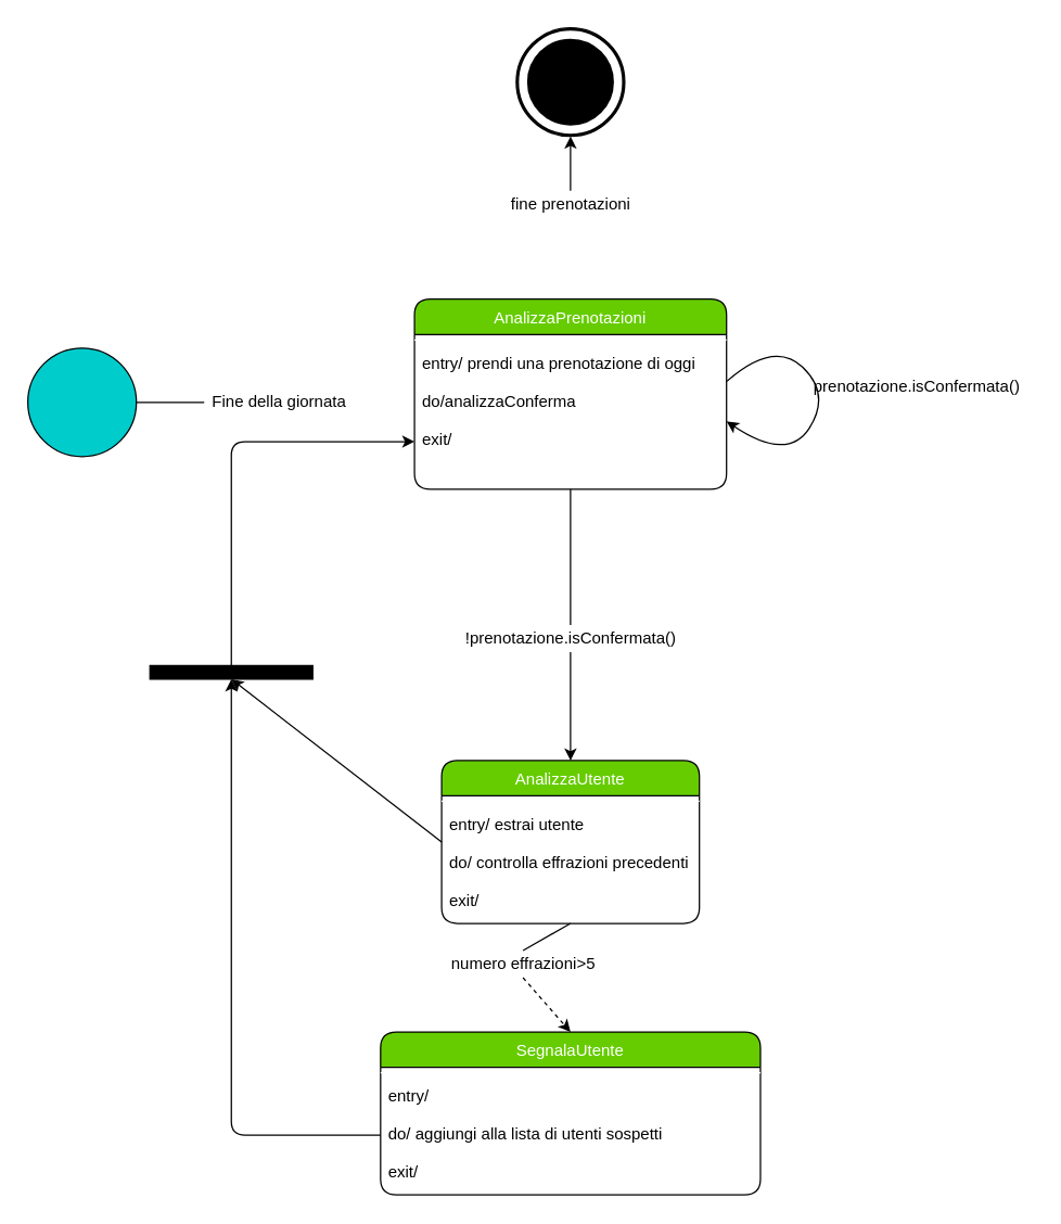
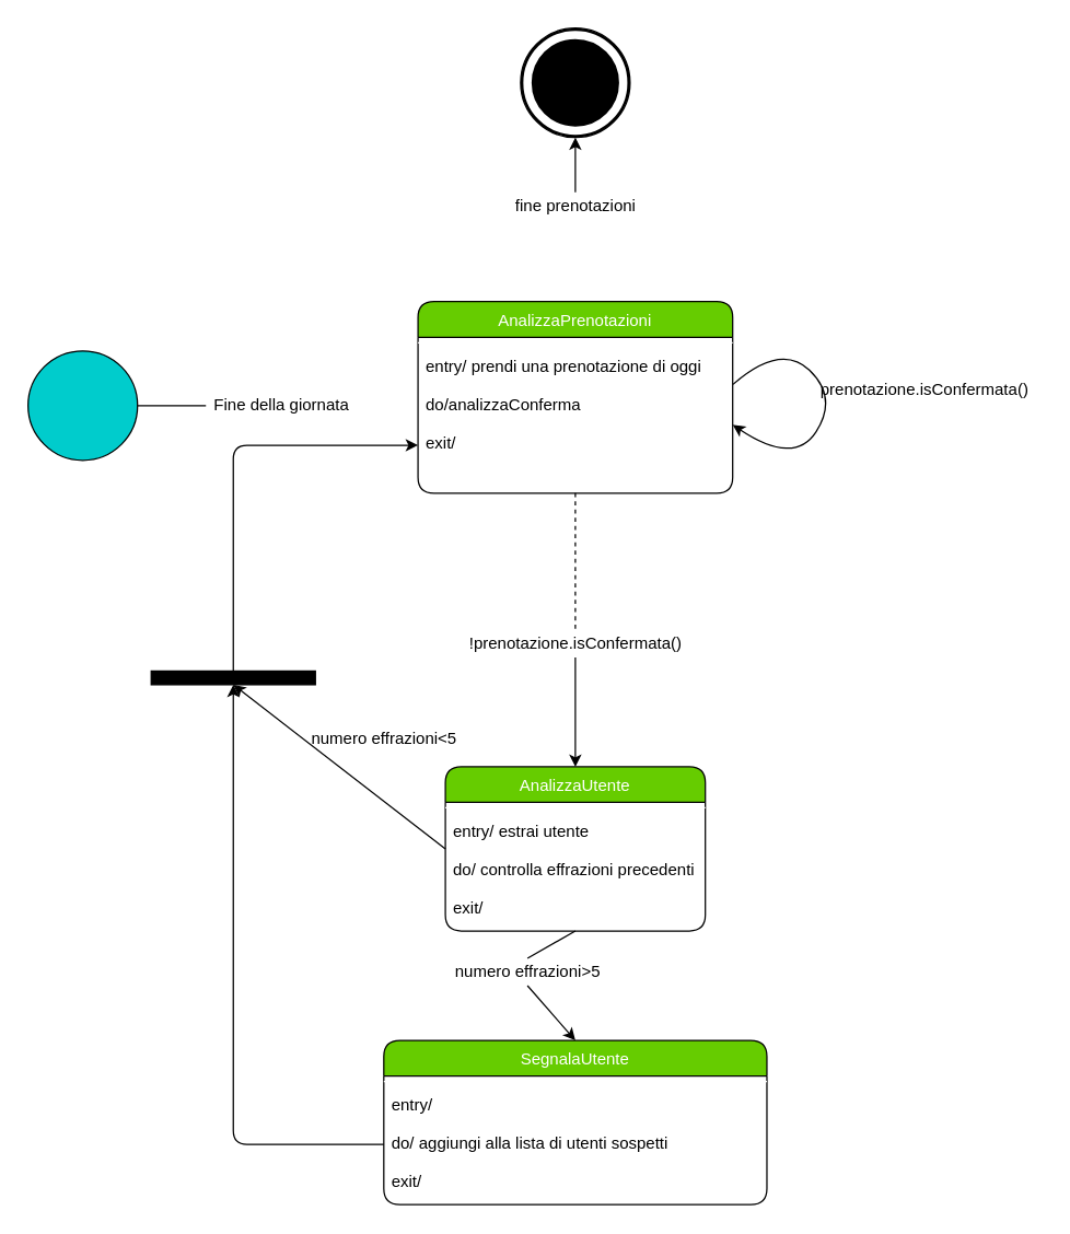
  <mxCell id="0" />
  <mxCell id="1" parent="0" />
  <mxCell id="2" value="" style="ellipse;whiteSpace=wrap;html=1;aspect=fixed;fillColor=#00CCCC;" parent="1" vertex="1"><mxGeometry x="20" y="256" width="80" height="80" as="geometry" /></mxCell>
  <mxCell id="3" value="AnalizzaPrenotazioni" style="swimlane;fontStyle=0;align=center;verticalAlign=top;childLayout=stackLayout;horizontal=1;startSize=26;horizontalStack=0;resizeParent=1;resizeLast=0;collapsible=1;marginBottom=0;rounded=1;shadow=0;strokeWidth=1;fontColor=#ffffff;swimlaneFillColor=none;fillColor=#66CC00;" parent="1" vertex="1"><mxGeometry x="305" y="220" width="230" height="140" as="geometry"><mxRectangle x="230" y="140" width="160" height="26" as="alternateBounds" /></mxGeometry></mxCell>
  <mxCell id="4" value="" style="line;html=1;strokeWidth=1;align=left;verticalAlign=middle;spacingTop=-1;spacingLeft=3;spacingRight=3;rotatable=0;labelPosition=right;points=[];portConstraint=eastwest;strokeColor=#FFFFFF;" parent="3" vertex="1"><mxGeometry y="26" width="230" height="8" as="geometry" /></mxCell>
  <mxCell id="5" value="entry/ prendi una prenotazione di oggi" style="text;align=left;verticalAlign=top;spacingLeft=4;spacingRight=4;overflow=hidden;rotatable=0;points=[[0,0.5],[1,0.5]];portConstraint=eastwest;" parent="3" vertex="1"><mxGeometry y="34" width="230" height="28" as="geometry" /></mxCell>
  <mxCell id="6" value="do/analizzaConferma" style="text;align=left;verticalAlign=top;spacingLeft=4;spacingRight=4;overflow=hidden;rotatable=0;points=[[0,0.5],[1,0.5]];portConstraint=eastwest;" parent="3" vertex="1"><mxGeometry y="62" width="230" height="28" as="geometry" /></mxCell>
  <mxCell id="7" value="exit/" style="text;align=left;verticalAlign=top;spacingLeft=4;spacingRight=4;overflow=hidden;rotatable=0;points=[[0,0.5],[1,0.5]];portConstraint=eastwest;" parent="3" vertex="1"><mxGeometry y="90" width="230" height="28" as="geometry" /></mxCell>
  <mxCell id="8" value="" style="endArrow=classic;html=1;exitX=0.5;exitY=1;exitDx=0;exitDy=0;entryX=0.5;entryY=0;entryDx=0;entryDy=0;startArrow=none;" parent="1" source="21" target="9" edge="1"><mxGeometry width="50" height="50" relative="1" as="geometry"><mxPoint x="440" y="460" as="sourcePoint" /><mxPoint x="550" y="550" as="targetPoint" /></mxGeometry></mxCell>
  <mxCell id="9" value="AnalizzaUtente" style="swimlane;fontStyle=0;align=center;verticalAlign=top;childLayout=stackLayout;horizontal=1;startSize=26;horizontalStack=0;resizeParent=1;resizeLast=0;collapsible=1;marginBottom=0;rounded=1;shadow=0;strokeWidth=1;fontColor=#ffffff;swimlaneFillColor=none;fillColor=#66CC00;" parent="1" vertex="1"><mxGeometry x="325" y="560" width="190" height="120" as="geometry"><mxRectangle x="230" y="140" width="160" height="26" as="alternateBounds" /></mxGeometry></mxCell>
  <mxCell id="10" value="" style="line;html=1;strokeWidth=1;align=left;verticalAlign=middle;spacingTop=-1;spacingLeft=3;spacingRight=3;rotatable=0;labelPosition=right;points=[];portConstraint=eastwest;strokeColor=#FFFFFF;" parent="9" vertex="1"><mxGeometry y="26" width="190" height="8" as="geometry" /></mxCell>
  <mxCell id="11" value="entry/ estrai utente" style="text;align=left;verticalAlign=top;spacingLeft=4;spacingRight=4;overflow=hidden;rotatable=0;points=[[0,0.5],[1,0.5]];portConstraint=eastwest;" parent="9" vertex="1"><mxGeometry y="34" width="190" height="28" as="geometry" /></mxCell>
  <mxCell id="12" value="do/ controlla effrazioni precedenti" style="text;align=left;verticalAlign=top;spacingLeft=4;spacingRight=4;overflow=hidden;rotatable=0;points=[[0,0.5],[1,0.5]];portConstraint=eastwest;" parent="9" vertex="1"><mxGeometry y="62" width="190" height="28" as="geometry" /></mxCell>
  <mxCell id="13" value="exit/" style="text;align=left;verticalAlign=top;spacingLeft=4;spacingRight=4;overflow=hidden;rotatable=0;points=[[0,0.5],[1,0.5]];portConstraint=eastwest;" parent="9" vertex="1"><mxGeometry y="90" width="190" height="28" as="geometry" /></mxCell>
  <mxCell id="14" value="" style="endArrow=classic;html=1;exitX=0.5;exitY=0;exitDx=0;exitDy=0;entryX=0.5;entryY=1;entryDx=0;entryDy=0;startArrow=none;" parent="1" source="32" target="30" edge="1"><mxGeometry width="50" height="50" relative="1" as="geometry"><mxPoint x="400" y="190" as="sourcePoint" /><mxPoint x="400" y="50" as="targetPoint" /></mxGeometry></mxCell>
- <mxCell id="15" value="" style="endArrow=classic;html=1;exitX=0.5;exitY=1;exitDx=0;exitDy=0;entryX=0.5;entryY=0;entryDx=0;entryDy=0;startArrow=none;dashed=1;" parent="1" source="33" target="16" edge="1"><mxGeometry width="50" height="50" relative="1" as="geometry"><mxPoint x="600" y="840" as="sourcePoint" /><mxPoint x="700" y="960" as="targetPoint" /></mxGeometry></mxCell>
+ <mxCell id="15" value="" style="endArrow=classic;html=1;exitX=0.5;exitY=1;exitDx=0;exitDy=0;entryX=0.5;entryY=0;entryDx=0;entryDy=0;startArrow=none;" parent="1" source="33" target="16" edge="1"><mxGeometry width="50" height="50" relative="1" as="geometry"><mxPoint x="600" y="840" as="sourcePoint" /><mxPoint x="700" y="960" as="targetPoint" /></mxGeometry></mxCell>
  <mxCell id="16" value="SegnalaUtente" style="swimlane;fontStyle=0;align=center;verticalAlign=top;childLayout=stackLayout;horizontal=1;startSize=26;horizontalStack=0;resizeParent=1;resizeLast=0;collapsible=1;marginBottom=0;rounded=1;shadow=0;strokeWidth=1;fontColor=#ffffff;swimlaneFillColor=none;fillColor=#66CC00;" parent="1" vertex="1"><mxGeometry x="280" y="760" width="280" height="120" as="geometry"><mxRectangle x="230" y="140" width="160" height="26" as="alternateBounds" /></mxGeometry></mxCell>
  <mxCell id="17" value="" style="line;html=1;strokeWidth=1;align=left;verticalAlign=middle;spacingTop=-1;spacingLeft=3;spacingRight=3;rotatable=0;labelPosition=right;points=[];portConstraint=eastwest;strokeColor=#FFFFFF;" parent="16" vertex="1"><mxGeometry y="26" width="280" height="8" as="geometry" /></mxCell>
  <mxCell id="18" value="entry/" style="text;align=left;verticalAlign=top;spacingLeft=4;spacingRight=4;overflow=hidden;rotatable=0;points=[[0,0.5],[1,0.5]];portConstraint=eastwest;" parent="16" vertex="1"><mxGeometry y="34" width="280" height="28" as="geometry" /></mxCell>
  <mxCell id="19" value="do/ aggiungi alla lista di utenti sospetti" style="text;align=left;verticalAlign=top;spacingLeft=4;spacingRight=4;overflow=hidden;rotatable=0;points=[[0,0.5],[1,0.5]];portConstraint=eastwest;" parent="16" vertex="1"><mxGeometry y="62" width="280" height="28" as="geometry" /></mxCell>
  <mxCell id="20" value="exit/" style="text;align=left;verticalAlign=top;spacingLeft=4;spacingRight=4;overflow=hidden;rotatable=0;points=[[0,0.5],[1,0.5]];portConstraint=eastwest;" parent="16" vertex="1"><mxGeometry y="90" width="280" height="28" as="geometry" /></mxCell>
  <mxCell id="21" value="!prenotazione.isConfermata()" style="text;html=1;align=center;verticalAlign=middle;resizable=0;points=[];autosize=1;strokeColor=none;" parent="1" vertex="1"><mxGeometry x="335" y="460" width="170" height="20" as="geometry" /></mxCell>
- <mxCell id="22" value="" style="endArrow=none;html=1;exitX=0.5;exitY=1;exitDx=0;exitDy=0;entryX=0.5;entryY=0;entryDx=0;entryDy=0;" parent="1" source="3" target="21" edge="1"><mxGeometry width="50" height="50" relative="1" as="geometry"><mxPoint x="420" y="390" as="sourcePoint" /><mxPoint x="420" y="560" as="targetPoint" /></mxGeometry></mxCell>
+ <mxCell id="22" value="" style="endArrow=none;html=1;exitX=0.5;exitY=1;exitDx=0;exitDy=0;entryX=0.5;entryY=0;entryDx=0;entryDy=0;dashed=1;" parent="1" source="3" target="21" edge="1"><mxGeometry width="50" height="50" relative="1" as="geometry"><mxPoint x="420" y="390" as="sourcePoint" /><mxPoint x="420" y="560" as="targetPoint" /></mxGeometry></mxCell>
  <mxCell id="23" value="prenotazione.isConfermata()" style="text;html=1;align=center;verticalAlign=middle;resizable=0;points=[];autosize=1;strokeColor=none;" parent="1" vertex="1"><mxGeometry x="590" y="275" width="170" height="20" as="geometry" /></mxCell>
  <mxCell id="24" value="" style="curved=1;endArrow=classic;html=1;exitX=1.001;exitY=-0.054;exitDx=0;exitDy=0;exitPerimeter=0;" parent="1" edge="1" source="6"><mxGeometry width="50" height="50" relative="1" as="geometry"><mxPoint x="535" y="275" as="sourcePoint" /><mxPoint x="535" y="310" as="targetPoint" /><Array as="points"><mxPoint x="570" y="250" /><mxPoint x="612" y="290" /><mxPoint x="580" y="340" /></Array></mxGeometry></mxCell>
  <mxCell id="25" value="" style="rounded=0;whiteSpace=wrap;html=1;strokeColor=#000000;strokeWidth=1;fillColor=#000000;" parent="1" vertex="1"><mxGeometry x="110" y="490" width="120" height="10" as="geometry" /></mxCell>
  <mxCell id="26" value="" style="endArrow=classic;html=1;entryX=0.5;entryY=1;entryDx=0;entryDy=0;exitX=0;exitY=0.5;exitDx=0;exitDy=0;" parent="1" source="9" target="25" edge="1"><mxGeometry width="50" height="50" relative="1" as="geometry"><mxPoint x="320" y="620" as="sourcePoint" /><mxPoint x="570" y="460" as="targetPoint" /></mxGeometry></mxCell>
  <mxCell id="27" value="" style="endArrow=classic;html=1;entryX=0.5;entryY=1;entryDx=0;entryDy=0;exitX=0;exitY=0.5;exitDx=0;exitDy=0;" parent="1" source="19" target="25" edge="1"><mxGeometry width="50" height="50" relative="1" as="geometry"><mxPoint x="210" y="759.997" as="sourcePoint" /><mxPoint x="80" y="649.55" as="targetPoint" /><Array as="points"><mxPoint x="170" y="836" /></Array></mxGeometry></mxCell>
+ <mxCell id="28" value="numero effrazioni&amp;lt;5" style="text;html=1;align=center;verticalAlign=middle;resizable=0;points=[];autosize=1;strokeColor=none;" parent="1" vertex="1"><mxGeometry x="220" y="530" width="120" height="20" as="geometry" /></mxCell>
  <mxCell id="29" value="" style="endArrow=classic;html=1;exitX=0.5;exitY=0;exitDx=0;exitDy=0;entryX=0;entryY=0.75;entryDx=0;entryDy=0;" parent="1" source="25" target="3" edge="1"><mxGeometry width="50" height="50" relative="1" as="geometry"><mxPoint x="430" y="430" as="sourcePoint" /><mxPoint x="480" y="380" as="targetPoint" /><Array as="points"><mxPoint x="170" y="325" /></Array></mxGeometry></mxCell>
  <mxCell id="30" value="" style="ellipse;whiteSpace=wrap;html=1;aspect=fixed;rounded=1;strokeColor=#000000;strokeWidth=1;fillColor=#000000;" parent="1" vertex="1"><mxGeometry x="380" width="80" height="80" as="geometry" y="20" /></mxCell>
  <mxCell id="31" value="" style="ellipse;whiteSpace=wrap;html=1;aspect=fixed;rounded=1;strokeColor=#FFFFFF;strokeWidth=6;fillColor=#000000;" parent="1" vertex="1"><mxGeometry x="385" y="25" width="70" height="70" as="geometry" /></mxCell>
  <mxCell id="32" value="fine prenotazioni" style="text;html=1;align=center;verticalAlign=middle;resizable=0;points=[];autosize=1;strokeColor=none;" parent="1" vertex="1"><mxGeometry x="370" y="140" width="100" height="20" as="geometry" /></mxCell>
  <mxCell id="33" value="numero effrazioni&amp;gt;5" style="text;html=1;align=center;verticalAlign=middle;resizable=0;points=[];autosize=1;strokeColor=none;" parent="1" vertex="1"><mxGeometry x="325" y="700" width="120" height="20" as="geometry" /></mxCell>
  <mxCell id="34" value="" style="endArrow=none;html=1;exitX=0.5;exitY=1;exitDx=0;exitDy=0;entryX=0.5;entryY=0;entryDx=0;entryDy=0;" parent="1" source="9" target="33" edge="1"><mxGeometry width="50" height="50" relative="1" as="geometry"><mxPoint x="420" y="680" as="sourcePoint" /><mxPoint x="420" y="760" as="targetPoint" /></mxGeometry></mxCell>
  <mxCell id="35" value="Fine della giornata" style="text;html=1;align=center;verticalAlign=middle;resizable=0;points=[];autosize=1;strokeColor=none;" parent="1" vertex="1"><mxGeometry x="150" y="286" width="110" height="20" as="geometry" /></mxCell>
  <mxCell id="36" value="" style="endArrow=none;html=1;exitX=1;exitY=0.5;exitDx=0;exitDy=0;" parent="1" source="2" target="35" edge="1"><mxGeometry width="50" height="50" relative="1" as="geometry"><mxPoint x="100" y="286" as="sourcePoint" /><mxPoint x="320" y="286" as="targetPoint" /></mxGeometry></mxCell>
